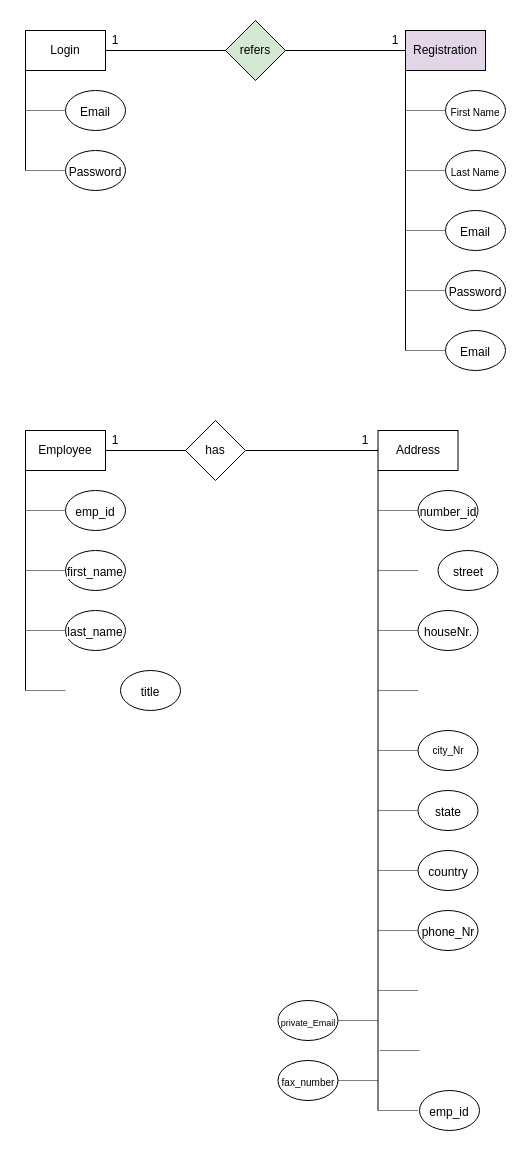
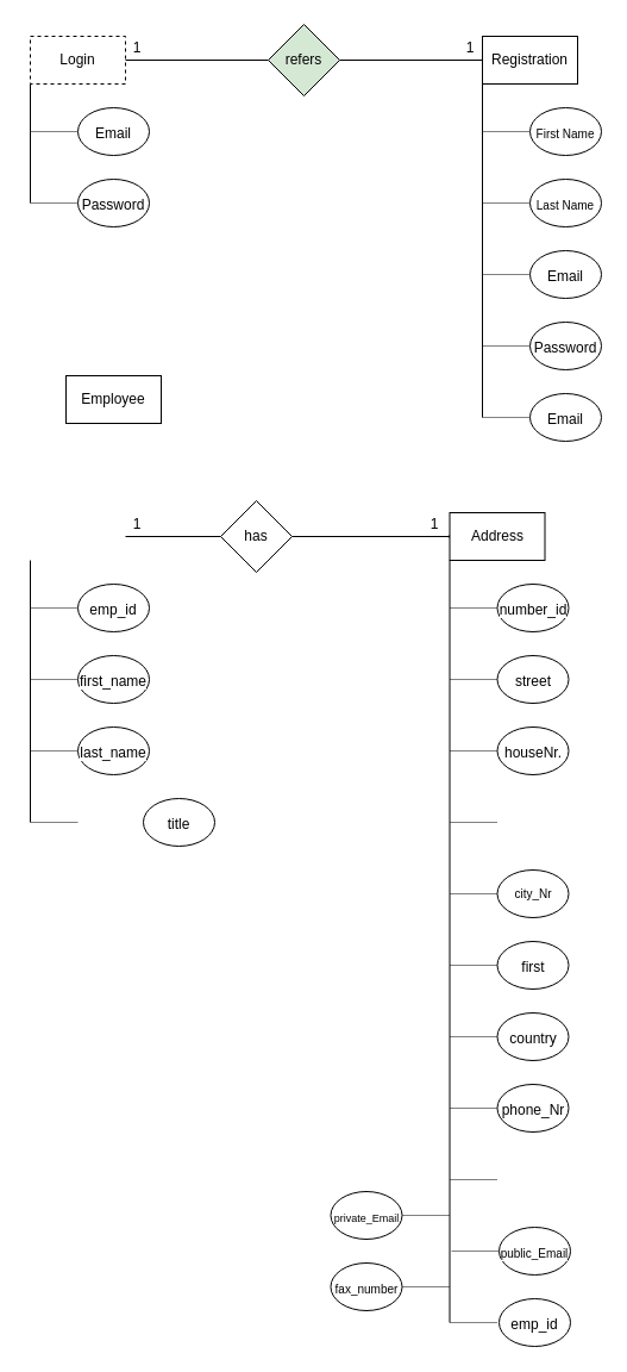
  <mxCell id="0" />
  <mxCell id="1" parent="0" />
- <mxCell id="2" value="Login" style="rounded=0;whiteSpace=wrap;html=1;" parent="1" vertex="1"><mxGeometry x="25" y="30" width="80" height="40" as="geometry" /></mxCell>
- <mxCell id="3" value="Registration" style="rounded=0;whiteSpace=wrap;html=1;fillColor=#e1d5e7;" parent="1" vertex="1"><mxGeometry x="405" y="30" width="80" height="40" as="geometry" /></mxCell>
+ <mxCell id="2" value="Login" style="rounded=0;whiteSpace=wrap;html=1;dashed=1;" parent="1" vertex="1"><mxGeometry x="25" y="30" width="80" height="40" as="geometry" /></mxCell>
+ <mxCell id="3" value="Registration" style="rounded=0;whiteSpace=wrap;html=1;" parent="1" vertex="1"><mxGeometry x="405" y="30" width="80" height="40" as="geometry" /></mxCell>
  <mxCell id="4" value="" style="line;strokeWidth=1;html=1;" parent="1" vertex="1"><mxGeometry x="105" y="45" width="120" height="10" as="geometry" /></mxCell>
  <mxCell id="5" value="refers" style="rhombus;whiteSpace=wrap;html=1;fillColor=#d5e8d4;" parent="1" vertex="1"><mxGeometry x="225" y="20" width="60" height="60" as="geometry" /></mxCell>
  <mxCell id="6" value="" style="line;strokeWidth=1;html=1;" parent="1" vertex="1"><mxGeometry x="285" y="45" width="120" height="10" as="geometry" /></mxCell>
  <mxCell id="7" value="" style="line;strokeWidth=1;direction=south;html=1;spacingLeft=0;spacingBottom=0;spacingRight=0;perimeterSpacing=0;" parent="1" vertex="1"><mxGeometry x="20" y="70" width="10" height="100" as="geometry" /></mxCell>
  <mxCell id="8" value="" style="line;strokeWidth=1;direction=south;html=1;spacingLeft=0;spacingBottom=0;spacingRight=0;perimeterSpacing=0;" parent="1" vertex="1"><mxGeometry x="399" y="70" width="12" height="280" as="geometry" /></mxCell>
  <mxCell id="9" value="" style="line;strokeWidth=0.5;html=1;labelBackgroundColor=default;strokeColor=default;align=center;verticalAlign=top;spacingLeft=0;spacingRight=0;spacingTop=8;spacingBottom=0;fontFamily=Helvetica;fontSize=12;fontColor=default;fillColor=default;" parent="1" vertex="1"><mxGeometry x="25" y="100" width="40" height="20" as="geometry" /></mxCell>
  <mxCell id="10" value="" style="line;strokeWidth=0.5;html=1;labelBackgroundColor=default;strokeColor=default;align=center;verticalAlign=top;spacingLeft=0;spacingRight=0;spacingTop=8;spacingBottom=0;fontFamily=Helvetica;fontSize=12;fontColor=default;fillColor=default;" parent="1" vertex="1"><mxGeometry x="25" y="160" width="40" height="20" as="geometry" /></mxCell>
  <mxCell id="11" value="" style="line;strokeWidth=0.5;html=1;labelBackgroundColor=default;strokeColor=default;align=center;verticalAlign=top;spacingLeft=0;spacingRight=0;spacingTop=8;spacingBottom=0;fontFamily=Helvetica;fontSize=12;fontColor=default;fillColor=default;" parent="1" vertex="1"><mxGeometry x="405" y="100" width="40" height="20" as="geometry" /></mxCell>
  <mxCell id="12" value="" style="line;strokeWidth=0.5;html=1;labelBackgroundColor=default;strokeColor=default;align=center;verticalAlign=top;spacingLeft=0;spacingRight=0;spacingTop=8;spacingBottom=0;fontFamily=Helvetica;fontSize=12;fontColor=default;fillColor=default;" parent="1" vertex="1"><mxGeometry x="405" y="160" width="40" height="20" as="geometry" /></mxCell>
  <mxCell id="13" value="" style="line;strokeWidth=0.5;html=1;labelBackgroundColor=default;strokeColor=default;align=center;verticalAlign=top;spacingLeft=0;spacingRight=0;spacingTop=8;spacingBottom=0;fontFamily=Helvetica;fontSize=12;fontColor=default;fillColor=default;" parent="1" vertex="1"><mxGeometry x="405" y="280" width="40" height="20" as="geometry" /></mxCell>
  <mxCell id="14" value="" style="line;strokeWidth=0.5;html=1;labelBackgroundColor=default;strokeColor=default;align=center;verticalAlign=top;spacingLeft=0;spacingRight=0;spacingTop=8;spacingBottom=0;fontFamily=Helvetica;fontSize=12;fontColor=default;fillColor=default;" parent="1" vertex="1"><mxGeometry x="405" y="220" width="40" height="20" as="geometry" /></mxCell>
  <mxCell id="15" value="" style="line;strokeWidth=0.5;html=1;labelBackgroundColor=default;strokeColor=default;align=center;verticalAlign=top;spacingLeft=0;spacingRight=0;spacingTop=8;spacingBottom=0;fontFamily=Helvetica;fontSize=12;fontColor=default;fillColor=default;" parent="1" vertex="1"><mxGeometry x="405" y="340" width="40" height="20" as="geometry" /></mxCell>
  <mxCell id="16" value="Email" style="ellipse;whiteSpace=wrap;html=1;labelBackgroundColor=default;strokeColor=default;strokeWidth=1;align=center;verticalAlign=top;spacingLeft=0;spacingRight=0;spacingTop=8;spacingBottom=0;fontFamily=Helvetica;fontSize=12;fontColor=default;fillColor=default;" parent="1" vertex="1"><mxGeometry x="65" y="90" width="60" height="40" as="geometry" /></mxCell>
  <mxCell id="17" value="Password" style="ellipse;whiteSpace=wrap;html=1;labelBackgroundColor=default;strokeColor=default;strokeWidth=1;align=center;verticalAlign=top;spacingLeft=0;spacingRight=0;spacingTop=8;spacingBottom=0;fontFamily=Helvetica;fontSize=12;fontColor=default;fillColor=default;" parent="1" vertex="1"><mxGeometry x="65" y="150" width="60" height="40" as="geometry" /></mxCell>
  <mxCell id="18" value="&lt;font style=&quot;font-size: 10px;&quot;&gt;First Name&lt;/font&gt;" style="ellipse;whiteSpace=wrap;html=1;labelBackgroundColor=default;strokeColor=default;strokeWidth=1;align=center;verticalAlign=top;spacingLeft=0;spacingRight=0;spacingTop=8;spacingBottom=0;fontFamily=Helvetica;fontSize=12;fontColor=default;fillColor=default;" parent="1" vertex="1"><mxGeometry x="445" y="90" width="60" height="40" as="geometry" /></mxCell>
  <mxCell id="19" value="&lt;font style=&quot;font-size: 10px;&quot;&gt;Last Name&lt;/font&gt;" style="ellipse;whiteSpace=wrap;html=1;labelBackgroundColor=default;strokeColor=default;strokeWidth=1;align=center;verticalAlign=top;spacingLeft=0;spacingRight=0;spacingTop=8;spacingBottom=0;fontFamily=Helvetica;fontSize=12;fontColor=default;fillColor=default;" parent="1" vertex="1"><mxGeometry x="445" y="150" width="60" height="40" as="geometry" /></mxCell>
  <mxCell id="20" value="Email" style="ellipse;whiteSpace=wrap;html=1;labelBackgroundColor=default;strokeColor=default;strokeWidth=1;align=center;verticalAlign=top;spacingLeft=0;spacingRight=0;spacingTop=8;spacingBottom=0;fontFamily=Helvetica;fontSize=12;fontColor=default;fillColor=default;" parent="1" vertex="1"><mxGeometry x="445" y="330" width="60" height="40" as="geometry" /></mxCell>
  <mxCell id="21" value="Password" style="ellipse;whiteSpace=wrap;html=1;labelBackgroundColor=default;strokeColor=default;strokeWidth=1;align=center;verticalAlign=top;spacingLeft=0;spacingRight=0;spacingTop=8;spacingBottom=0;fontFamily=Helvetica;fontSize=12;fontColor=default;fillColor=default;" parent="1" vertex="1"><mxGeometry x="445" y="270" width="60" height="40" as="geometry" /></mxCell>
  <mxCell id="22" value="Email" style="ellipse;whiteSpace=wrap;html=1;labelBackgroundColor=default;strokeColor=default;strokeWidth=1;align=center;verticalAlign=top;spacingLeft=0;spacingRight=0;spacingTop=8;spacingBottom=0;fontFamily=Helvetica;fontSize=12;fontColor=default;fillColor=default;" parent="1" vertex="1"><mxGeometry x="445" y="210" width="60" height="40" as="geometry" /></mxCell>
  <mxCell id="23" value="1" style="text;html=1;strokeColor=none;fillColor=none;align=center;verticalAlign=middle;whiteSpace=wrap;rounded=0;fontSize=12;fontFamily=Helvetica;fontColor=default;" parent="1" vertex="1"><mxGeometry x="105" y="35" width="20" height="10" as="geometry" /></mxCell>
  <mxCell id="24" value="1" style="text;html=1;strokeColor=none;fillColor=none;align=center;verticalAlign=middle;whiteSpace=wrap;rounded=0;fontSize=12;fontFamily=Helvetica;fontColor=default;" parent="1" vertex="1"><mxGeometry x="385" y="35" width="20" height="10" as="geometry" /></mxCell>
- <mxCell id="25" value="Employee" style="rounded=0;whiteSpace=wrap;html=1;" parent="1" vertex="1"><mxGeometry x="25" y="430" width="80" height="40" as="geometry" /></mxCell>
+ <mxCell id="25" value="Employee" style="rounded=0;whiteSpace=wrap;html=1;" parent="1" vertex="1"><mxGeometry x="55" y="315" width="80" height="40" as="geometry" /></mxCell>
  <mxCell id="26" value="" style="line;strokeWidth=1;direction=south;html=1;spacingLeft=0;spacingBottom=0;spacingRight=0;perimeterSpacing=0;" parent="1" vertex="1"><mxGeometry x="20" y="470" width="10" height="220" as="geometry" /></mxCell>
  <mxCell id="27" value="" style="line;strokeWidth=0.5;html=1;labelBackgroundColor=default;strokeColor=default;align=center;verticalAlign=top;spacingLeft=0;spacingRight=0;spacingTop=8;spacingBottom=0;fontFamily=Helvetica;fontSize=12;fontColor=default;fillColor=default;" parent="1" vertex="1"><mxGeometry x="25" y="500" width="40" height="20" as="geometry" /></mxCell>
  <mxCell id="28" value="" style="line;strokeWidth=0.5;html=1;labelBackgroundColor=default;strokeColor=default;align=center;verticalAlign=top;spacingLeft=0;spacingRight=0;spacingTop=8;spacingBottom=0;fontFamily=Helvetica;fontSize=12;fontColor=default;fillColor=default;" parent="1" vertex="1"><mxGeometry x="25" y="560" width="40" height="20" as="geometry" /></mxCell>
  <mxCell id="29" value="emp_id" style="ellipse;whiteSpace=wrap;html=1;labelBackgroundColor=default;strokeColor=default;strokeWidth=1;align=center;verticalAlign=top;spacingLeft=0;spacingRight=0;spacingTop=8;spacingBottom=0;fontFamily=Helvetica;fontSize=12;fontColor=default;fillColor=default;" parent="1" vertex="1"><mxGeometry x="65" y="490" width="60" height="40" as="geometry" /></mxCell>
  <mxCell id="30" value="first_name" style="ellipse;whiteSpace=wrap;html=1;labelBackgroundColor=default;strokeColor=default;strokeWidth=1;align=center;verticalAlign=top;spacingLeft=0;spacingRight=0;spacingTop=8;spacingBottom=0;fontFamily=Helvetica;fontSize=12;fontColor=default;fillColor=default;" parent="1" vertex="1"><mxGeometry x="65" y="550" width="60" height="40" as="geometry" /></mxCell>
  <mxCell id="31" value="" style="line;strokeWidth=0.5;html=1;labelBackgroundColor=default;strokeColor=default;align=center;verticalAlign=top;spacingLeft=0;spacingRight=0;spacingTop=8;spacingBottom=0;fontFamily=Helvetica;fontSize=12;fontColor=default;fillColor=default;" parent="1" vertex="1"><mxGeometry x="25" y="620" width="40" height="20" as="geometry" /></mxCell>
  <mxCell id="32" value="" style="line;strokeWidth=0.5;html=1;labelBackgroundColor=default;strokeColor=default;align=center;verticalAlign=top;spacingLeft=0;spacingRight=0;spacingTop=8;spacingBottom=0;fontFamily=Helvetica;fontSize=12;fontColor=default;fillColor=default;" parent="1" vertex="1"><mxGeometry x="25" y="680" width="40" height="20" as="geometry" /></mxCell>
  <mxCell id="33" value="title" style="ellipse;whiteSpace=wrap;html=1;labelBackgroundColor=default;strokeColor=default;strokeWidth=1;align=center;verticalAlign=top;spacingLeft=0;spacingRight=0;spacingTop=8;spacingBottom=0;fontFamily=Helvetica;fontSize=12;fontColor=default;fillColor=default;" parent="1" vertex="1"><mxGeometry x="120" y="670" width="60" height="40" as="geometry" /></mxCell>
  <mxCell id="34" value="last_name" style="ellipse;whiteSpace=wrap;html=1;labelBackgroundColor=default;strokeColor=default;strokeWidth=1;align=center;verticalAlign=top;spacingLeft=0;spacingRight=0;spacingTop=8;spacingBottom=0;fontFamily=Helvetica;fontSize=12;fontColor=default;fillColor=default;" parent="1" vertex="1"><mxGeometry x="65" y="610" width="60" height="40" as="geometry" /></mxCell>
  <mxCell id="35" value="" style="edgeStyle=orthogonalEdgeStyle;rounded=0;orthogonalLoop=1;jettySize=auto;html=1;" edge="1" parent="1" source="36" target="63"><mxGeometry relative="1" as="geometry" /></mxCell>
  <mxCell id="36" value="Address" style="rounded=0;whiteSpace=wrap;html=1;" vertex="1" parent="1"><mxGeometry x="377.5" y="430" width="80" height="40" as="geometry" /></mxCell>
  <mxCell id="37" value="" style="line;strokeWidth=1;direction=south;html=1;spacingLeft=0;spacingBottom=0;spacingRight=0;perimeterSpacing=0;" vertex="1" parent="1"><mxGeometry x="372.5" y="470" width="10" height="640" as="geometry" /></mxCell>
  <mxCell id="38" value="" style="line;strokeWidth=0.5;html=1;labelBackgroundColor=default;strokeColor=default;align=center;verticalAlign=top;spacingLeft=0;spacingRight=0;spacingTop=8;spacingBottom=0;fontFamily=Helvetica;fontSize=12;fontColor=default;fillColor=default;" vertex="1" parent="1"><mxGeometry x="377.5" y="500" width="40" height="20" as="geometry" /></mxCell>
  <mxCell id="39" value="" style="line;strokeWidth=0.5;html=1;labelBackgroundColor=default;strokeColor=default;align=center;verticalAlign=top;spacingLeft=0;spacingRight=0;spacingTop=8;spacingBottom=0;fontFamily=Helvetica;fontSize=12;fontColor=default;fillColor=default;" vertex="1" parent="1"><mxGeometry x="377.5" y="560" width="40" height="20" as="geometry" /></mxCell>
  <mxCell id="40" value="number_id" style="ellipse;whiteSpace=wrap;html=1;labelBackgroundColor=default;strokeColor=default;strokeWidth=1;align=center;verticalAlign=top;spacingLeft=0;spacingRight=0;spacingTop=8;spacingBottom=0;fontFamily=Helvetica;fontSize=12;fontColor=default;fillColor=default;" vertex="1" parent="1"><mxGeometry x="417.5" y="490" width="60" height="40" as="geometry" /></mxCell>
- <mxCell id="41" value="street" style="ellipse;whiteSpace=wrap;html=1;labelBackgroundColor=default;strokeColor=default;strokeWidth=1;align=center;verticalAlign=top;spacingLeft=0;spacingRight=0;spacingTop=8;spacingBottom=0;fontFamily=Helvetica;fontSize=12;fontColor=default;fillColor=default;" vertex="1" parent="1"><mxGeometry x="437.5" y="550" width="60" height="40" as="geometry" /></mxCell>
+ <mxCell id="41" value="street" style="ellipse;whiteSpace=wrap;html=1;labelBackgroundColor=default;strokeColor=default;strokeWidth=1;align=center;verticalAlign=top;spacingLeft=0;spacingRight=0;spacingTop=8;spacingBottom=0;fontFamily=Helvetica;fontSize=12;fontColor=default;fillColor=default;" vertex="1" parent="1"><mxGeometry x="417.5" y="550" width="60" height="40" as="geometry" /></mxCell>
  <mxCell id="42" value="" style="line;strokeWidth=0.5;html=1;labelBackgroundColor=default;strokeColor=default;align=center;verticalAlign=top;spacingLeft=0;spacingRight=0;spacingTop=8;spacingBottom=0;fontFamily=Helvetica;fontSize=12;fontColor=default;fillColor=default;" vertex="1" parent="1"><mxGeometry x="377.5" y="620" width="40" height="20" as="geometry" /></mxCell>
  <mxCell id="43" value="" style="line;strokeWidth=0.5;html=1;labelBackgroundColor=default;strokeColor=default;align=center;verticalAlign=top;spacingLeft=0;spacingRight=0;spacingTop=8;spacingBottom=0;fontFamily=Helvetica;fontSize=12;fontColor=default;fillColor=default;" vertex="1" parent="1"><mxGeometry x="377.5" y="680" width="40" height="20" as="geometry" /></mxCell>
  <mxCell id="44" value="" style="line;strokeWidth=0.5;html=1;labelBackgroundColor=default;strokeColor=default;align=center;verticalAlign=top;spacingLeft=0;spacingRight=0;spacingTop=8;spacingBottom=0;fontFamily=Helvetica;fontSize=12;fontColor=default;fillColor=default;" vertex="1" parent="1"><mxGeometry x="377.5" y="740" width="40" height="20" as="geometry" /></mxCell>
  <mxCell id="45" value="" style="line;strokeWidth=0.5;html=1;labelBackgroundColor=default;strokeColor=default;align=center;verticalAlign=top;spacingLeft=0;spacingRight=0;spacingTop=8;spacingBottom=0;fontFamily=Helvetica;fontSize=12;fontColor=default;fillColor=default;" vertex="1" parent="1"><mxGeometry x="377.5" y="800" width="40" height="20" as="geometry" /></mxCell>
  <mxCell id="46" value="" style="line;strokeWidth=0.5;html=1;labelBackgroundColor=default;strokeColor=default;align=center;verticalAlign=top;spacingLeft=0;spacingRight=0;spacingTop=8;spacingBottom=0;fontFamily=Helvetica;fontSize=12;fontColor=default;fillColor=default;" vertex="1" parent="1"><mxGeometry x="377.5" y="860" width="40" height="20" as="geometry" /></mxCell>
  <mxCell id="47" value="" style="line;strokeWidth=0.5;html=1;labelBackgroundColor=default;strokeColor=default;align=center;verticalAlign=top;spacingLeft=0;spacingRight=0;spacingTop=8;spacingBottom=0;fontFamily=Helvetica;fontSize=12;fontColor=default;fillColor=default;" vertex="1" parent="1"><mxGeometry x="377.5" y="920" width="40" height="20" as="geometry" /></mxCell>
  <mxCell id="48" value="" style="line;strokeWidth=0.5;html=1;labelBackgroundColor=default;strokeColor=default;align=center;verticalAlign=top;spacingLeft=0;spacingRight=0;spacingTop=8;spacingBottom=0;fontFamily=Helvetica;fontSize=12;fontColor=default;fillColor=default;" vertex="1" parent="1"><mxGeometry x="377.5" y="980" width="40" height="20" as="geometry" /></mxCell>
  <mxCell id="49" value="phone_Nr" style="ellipse;whiteSpace=wrap;html=1;labelBackgroundColor=default;strokeColor=default;strokeWidth=1;align=center;verticalAlign=top;spacingLeft=0;spacingRight=0;spacingTop=8;spacingBottom=0;fontFamily=Helvetica;fontSize=12;fontColor=default;fillColor=default;" vertex="1" parent="1"><mxGeometry x="417.5" y="910" width="60" height="40" as="geometry" /></mxCell>
  <mxCell id="50" value="country" style="ellipse;whiteSpace=wrap;html=1;labelBackgroundColor=default;strokeColor=default;strokeWidth=1;align=center;verticalAlign=top;spacingLeft=0;spacingRight=0;spacingTop=8;spacingBottom=0;fontFamily=Helvetica;fontSize=12;fontColor=default;fillColor=default;" vertex="1" parent="1"><mxGeometry x="417.5" y="850" width="60" height="40" as="geometry" /></mxCell>
- <mxCell id="51" value="state" style="ellipse;whiteSpace=wrap;html=1;labelBackgroundColor=default;strokeColor=default;strokeWidth=1;align=center;verticalAlign=top;spacingLeft=0;spacingRight=0;spacingTop=8;spacingBottom=0;fontFamily=Helvetica;fontSize=12;fontColor=default;fillColor=default;" vertex="1" parent="1"><mxGeometry x="417.5" y="790" width="60" height="40" as="geometry" /></mxCell>
+ <mxCell id="51" value="first" style="ellipse;whiteSpace=wrap;html=1;labelBackgroundColor=default;strokeColor=default;strokeWidth=1;align=center;verticalAlign=top;spacingLeft=0;spacingRight=0;spacingTop=8;spacingBottom=0;fontFamily=Helvetica;fontSize=12;fontColor=default;fillColor=default;" vertex="1" parent="1"><mxGeometry x="417.5" y="790" width="60" height="40" as="geometry" /></mxCell>
  <mxCell id="52" value="city_Nr" style="ellipse;whiteSpace=wrap;html=1;labelBackgroundColor=default;strokeColor=default;strokeWidth=1;align=center;verticalAlign=top;spacingLeft=0;spacingRight=0;spacingTop=8;spacingBottom=0;fontFamily=Helvetica;fontSize=10;fontColor=default;fillColor=default;" vertex="1" parent="1"><mxGeometry x="417.5" y="730" width="60" height="40" as="geometry" /></mxCell>
  <mxCell id="53" value="houseNr." style="ellipse;whiteSpace=wrap;html=1;labelBackgroundColor=default;strokeColor=default;strokeWidth=1;align=center;verticalAlign=top;spacingLeft=0;spacingRight=0;spacingTop=8;spacingBottom=0;fontFamily=Helvetica;fontSize=12;fontColor=default;fillColor=default;" vertex="1" parent="1"><mxGeometry x="417.5" y="610" width="60" height="40" as="geometry" /></mxCell>
+ <mxCell id="54" value="&lt;font style=&quot;font-size: 10px;&quot;&gt;public_Email&lt;/font&gt;" style="ellipse;whiteSpace=wrap;html=1;labelBackgroundColor=default;strokeColor=default;strokeWidth=1;align=center;verticalAlign=top;spacingLeft=0;spacingRight=0;spacingTop=8;spacingBottom=0;fontFamily=Helvetica;fontSize=12;fontColor=default;fillColor=default;" vertex="1" parent="1"><mxGeometry x="419" y="1030" width="60" height="40" as="geometry" /></mxCell>
  <mxCell id="55" value="&lt;font style=&quot;font-size: 9px;&quot;&gt;private_Email&lt;/font&gt;" style="ellipse;whiteSpace=wrap;html=1;labelBackgroundColor=default;strokeColor=default;strokeWidth=1;align=center;verticalAlign=top;spacingLeft=0;spacingRight=0;spacingTop=8;spacingBottom=0;fontFamily=Helvetica;fontSize=12;fontColor=default;fillColor=default;" vertex="1" parent="1"><mxGeometry x="277.5" y="1000" width="60" height="40" as="geometry" /></mxCell>
  <mxCell id="56" value="emp_id" style="ellipse;whiteSpace=wrap;html=1;labelBackgroundColor=default;strokeColor=default;strokeWidth=1;align=center;verticalAlign=top;spacingLeft=0;spacingRight=0;spacingTop=8;spacingBottom=0;fontFamily=Helvetica;fontSize=12;fontColor=default;fillColor=default;" vertex="1" parent="1"><mxGeometry x="419" y="1090" width="60" height="40" as="geometry" /></mxCell>
  <mxCell id="57" value="&lt;font style=&quot;font-size: 10px;&quot;&gt;fax_number&lt;/font&gt;" style="ellipse;whiteSpace=wrap;html=1;labelBackgroundColor=default;strokeColor=default;strokeWidth=1;align=center;verticalAlign=top;spacingLeft=0;spacingRight=0;spacingTop=8;spacingBottom=0;fontFamily=Helvetica;fontSize=12;fontColor=default;fillColor=default;" vertex="1" parent="1"><mxGeometry x="277.5" y="1060" width="60" height="40" as="geometry" /></mxCell>
  <mxCell id="58" value="" style="line;strokeWidth=0.5;html=1;labelBackgroundColor=default;strokeColor=default;align=center;verticalAlign=top;spacingLeft=0;spacingRight=0;spacingTop=8;spacingBottom=0;fontFamily=Helvetica;fontSize=12;fontColor=default;fillColor=default;" vertex="1" parent="1"><mxGeometry x="379" y="1040" width="40" height="20" as="geometry" /></mxCell>
  <mxCell id="59" value="" style="line;strokeWidth=0.5;html=1;labelBackgroundColor=default;strokeColor=default;align=center;verticalAlign=top;spacingLeft=0;spacingRight=0;spacingTop=8;spacingBottom=0;fontFamily=Helvetica;fontSize=12;fontColor=default;fillColor=default;" vertex="1" parent="1"><mxGeometry x="377.5" y="1100" width="40" height="20" as="geometry" /></mxCell>
  <mxCell id="60" value="" style="line;strokeWidth=0.5;html=1;labelBackgroundColor=default;strokeColor=default;align=center;verticalAlign=top;spacingLeft=0;spacingRight=0;spacingTop=8;spacingBottom=0;fontFamily=Helvetica;fontSize=12;fontColor=default;fillColor=default;" vertex="1" parent="1"><mxGeometry x="337.5" y="1070" width="40" height="20" as="geometry" /></mxCell>
  <mxCell id="61" value="" style="line;strokeWidth=0.5;html=1;labelBackgroundColor=default;strokeColor=default;align=center;verticalAlign=top;spacingLeft=0;spacingRight=0;spacingTop=8;spacingBottom=0;fontFamily=Helvetica;fontSize=12;fontColor=default;fillColor=default;" vertex="1" parent="1"><mxGeometry x="337.5" y="1010" width="40" height="20" as="geometry" /></mxCell>
  <mxCell id="62" value="" style="line;strokeWidth=1;html=1;" vertex="1" parent="1"><mxGeometry x="105" y="445" width="80" height="10" as="geometry" /></mxCell>
  <mxCell id="63" value="" style="line;strokeWidth=1;html=1;" vertex="1" parent="1"><mxGeometry x="245" y="445" width="130" height="10" as="geometry" /></mxCell>
  <mxCell id="64" value="has" style="rhombus;whiteSpace=wrap;html=1;" vertex="1" parent="1"><mxGeometry x="185" y="420" width="60" height="60" as="geometry" /></mxCell>
  <mxCell id="65" value="1" style="text;html=1;strokeColor=none;fillColor=none;align=center;verticalAlign=middle;whiteSpace=wrap;rounded=0;fontSize=12;fontFamily=Helvetica;fontColor=default;" vertex="1" parent="1"><mxGeometry x="105" y="435" width="20" height="10" as="geometry" /></mxCell>
  <mxCell id="66" value="1" style="text;html=1;strokeColor=none;fillColor=none;align=center;verticalAlign=middle;whiteSpace=wrap;rounded=0;fontSize=12;fontFamily=Helvetica;fontColor=default;" vertex="1" parent="1"><mxGeometry x="355" y="435" width="20" height="10" as="geometry" /></mxCell>
